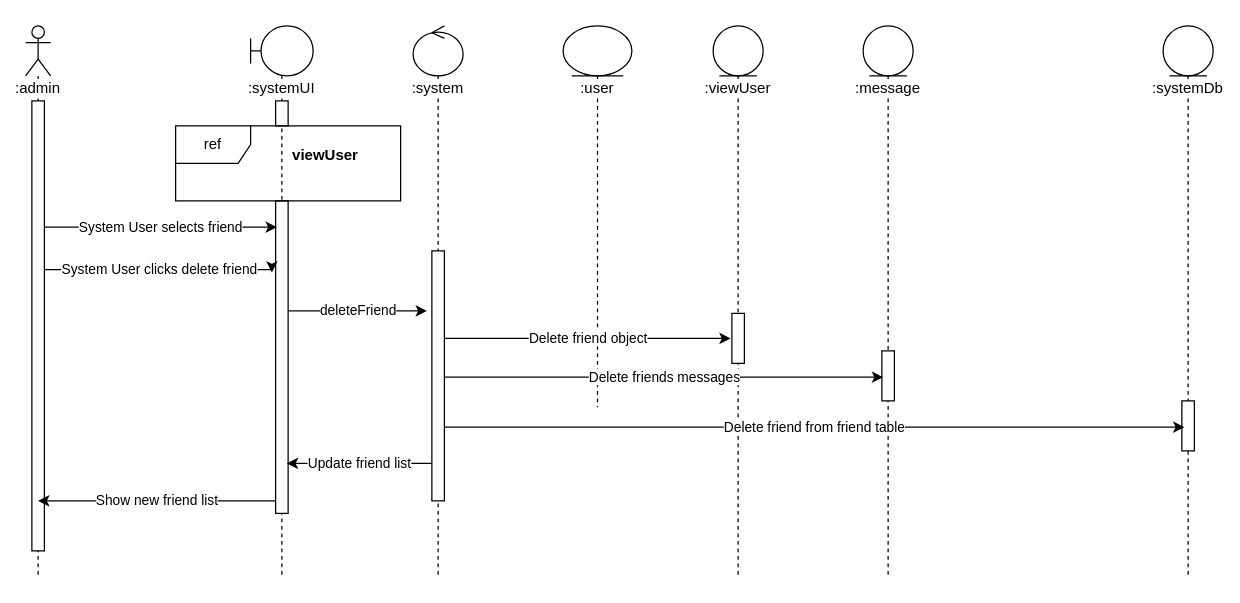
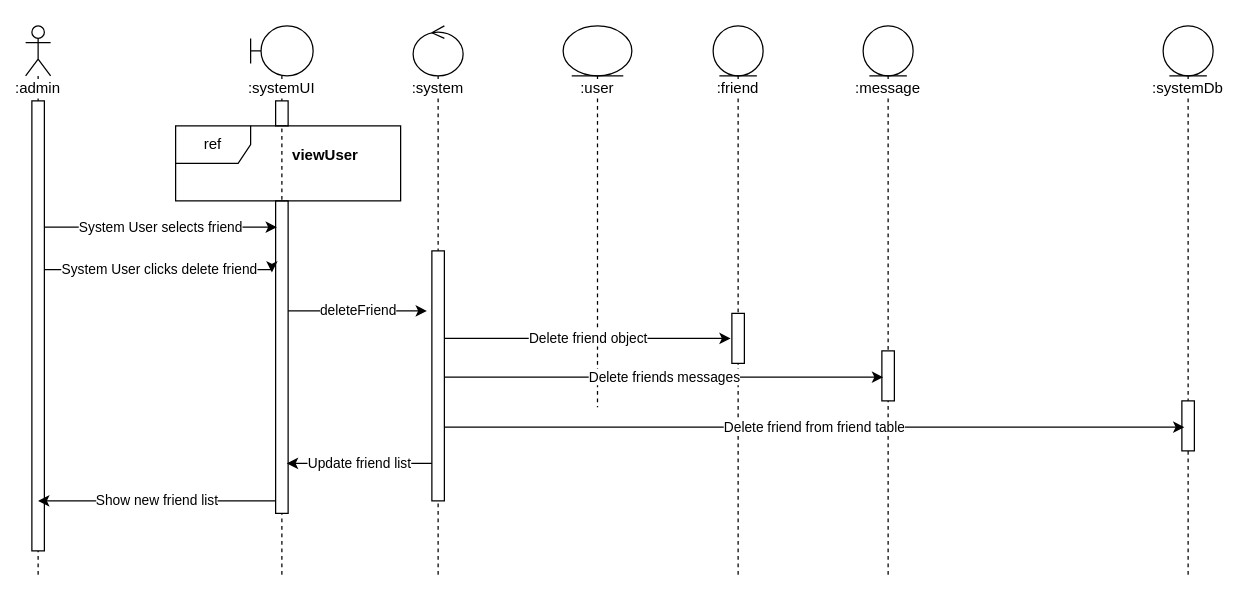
  <mxCell id="0" />
  <mxCell id="1" parent="0" />
  <mxCell id="2" value=":admin" style="shape=umlLifeline;participant=umlActor;perimeter=lifelinePerimeter;whiteSpace=wrap;html=1;container=1;collapsible=0;recursiveResize=0;verticalAlign=top;spacingTop=36;labelBackgroundColor=#ffffff;outlineConnect=0;" parent="1" vertex="1"><mxGeometry x="20" y="20" width="20" height="440" as="geometry" /></mxCell>
  <mxCell id="3" value="" style="html=1;points=[];perimeter=orthogonalPerimeter;" parent="2" vertex="1"><mxGeometry x="5" y="60" width="10" height="360" as="geometry" /></mxCell>
  <mxCell id="4" value=":systemUI" style="shape=umlLifeline;participant=umlBoundary;perimeter=lifelinePerimeter;whiteSpace=wrap;html=1;container=1;collapsible=0;recursiveResize=0;verticalAlign=top;spacingTop=36;labelBackgroundColor=#ffffff;outlineConnect=0;" parent="1" vertex="1"><mxGeometry x="200" y="20" width="50" height="440" as="geometry" /></mxCell>
  <mxCell id="5" value="" style="html=1;points=[];perimeter=orthogonalPerimeter;" parent="4" vertex="1"><mxGeometry x="20" y="140" width="10" height="250" as="geometry" /></mxCell>
  <mxCell id="6" value="" style="html=1;points=[];perimeter=orthogonalPerimeter;" parent="4" vertex="1"><mxGeometry x="20" y="60" width="10" height="20" as="geometry" /></mxCell>
  <mxCell id="7" value=":system" style="shape=umlLifeline;participant=umlControl;perimeter=lifelinePerimeter;whiteSpace=wrap;html=1;container=1;collapsible=0;recursiveResize=0;verticalAlign=top;spacingTop=36;labelBackgroundColor=#ffffff;outlineConnect=0;" parent="1" vertex="1"><mxGeometry x="330" y="20" width="40" height="440" as="geometry" /></mxCell>
  <mxCell id="8" value="" style="html=1;points=[];perimeter=orthogonalPerimeter;" parent="7" vertex="1"><mxGeometry x="15" y="180" width="10" height="200" as="geometry" /></mxCell>
  <mxCell id="9" value=":user" style="shape=umlLifeline;participant=umlEntity;perimeter=lifelinePerimeter;whiteSpace=wrap;html=1;container=1;collapsible=0;recursiveResize=0;verticalAlign=top;spacingTop=36;labelBackgroundColor=#ffffff;outlineConnect=0;" parent="1" vertex="1"><mxGeometry x="450" y="20" width="55" height="305" as="geometry" /></mxCell>
- <mxCell id="10" value=":viewUser" style="shape=umlLifeline;participant=umlEntity;perimeter=lifelinePerimeter;whiteSpace=wrap;html=1;container=1;collapsible=0;recursiveResize=0;verticalAlign=top;spacingTop=36;labelBackgroundColor=#ffffff;outlineConnect=0;" parent="1" vertex="1"><mxGeometry x="570" y="20" width="40" height="440" as="geometry" /></mxCell>
+ <mxCell id="10" value=":friend" style="shape=umlLifeline;participant=umlEntity;perimeter=lifelinePerimeter;whiteSpace=wrap;html=1;container=1;collapsible=0;recursiveResize=0;verticalAlign=top;spacingTop=36;labelBackgroundColor=#ffffff;outlineConnect=0;" parent="1" vertex="1"><mxGeometry x="570" y="20" width="40" height="440" as="geometry" /></mxCell>
  <mxCell id="11" value="" style="html=1;points=[];perimeter=orthogonalPerimeter;" parent="10" vertex="1"><mxGeometry x="15" y="230" width="10" height="40" as="geometry" /></mxCell>
  <mxCell id="12" value=":message" style="shape=umlLifeline;participant=umlEntity;perimeter=lifelinePerimeter;whiteSpace=wrap;html=1;container=1;collapsible=0;recursiveResize=0;verticalAlign=top;spacingTop=36;labelBackgroundColor=#ffffff;outlineConnect=0;" parent="1" vertex="1"><mxGeometry x="690" y="20" width="40" height="440" as="geometry" /></mxCell>
  <mxCell id="13" value="" style="html=1;points=[];perimeter=orthogonalPerimeter;" parent="12" vertex="1"><mxGeometry x="15" y="260" width="10" height="40" as="geometry" /></mxCell>
  <mxCell id="14" value=":systemDb" style="shape=umlLifeline;participant=umlEntity;perimeter=lifelinePerimeter;whiteSpace=wrap;html=1;container=1;collapsible=0;recursiveResize=0;verticalAlign=top;spacingTop=36;labelBackgroundColor=#ffffff;outlineConnect=0;" parent="1" vertex="1"><mxGeometry x="930" y="20" width="40" height="440" as="geometry" /></mxCell>
  <mxCell id="15" value="" style="html=1;points=[];perimeter=orthogonalPerimeter;" parent="14" vertex="1"><mxGeometry x="15" y="300" width="10" height="40" as="geometry" /></mxCell>
  <mxCell id="16" value="ref" style="shape=umlFrame;whiteSpace=wrap;html=1;" parent="1" vertex="1"><mxGeometry x="140" y="100" width="180" height="60" as="geometry" /></mxCell>
  <mxCell id="17" value="viewUser" style="text;align=center;fontStyle=1;verticalAlign=middle;spacingLeft=3;spacingRight=3;strokeColor=none;rotatable=0;points=[[0,0.5],[1,0.5]];portConstraint=eastwest;" parent="1" vertex="1"><mxGeometry x="220" y="110" width="80" height="26" as="geometry" /></mxCell>
  <mxCell id="18" value="System User selects friend" style="edgeStyle=orthogonalEdgeStyle;rounded=0;orthogonalLoop=1;jettySize=auto;html=1;" parent="1" source="3" edge="1"><mxGeometry relative="1" as="geometry"><mxPoint x="221" y="181" as="targetPoint" /><Array as="points"><mxPoint x="60" y="181" /><mxPoint x="60" y="181" /></Array></mxGeometry></mxCell>
  <mxCell id="19" value="System User clicks delete friend" style="edgeStyle=orthogonalEdgeStyle;rounded=0;orthogonalLoop=1;jettySize=auto;html=1;entryX=-0.3;entryY=0.229;entryDx=0;entryDy=0;entryPerimeter=0;" parent="1" source="3" target="5" edge="1"><mxGeometry relative="1" as="geometry"><Array as="points"><mxPoint x="80" y="215" /><mxPoint x="80" y="215" /></Array></mxGeometry></mxCell>
  <mxCell id="20" value="deleteFriend" style="edgeStyle=orthogonalEdgeStyle;rounded=0;orthogonalLoop=1;jettySize=auto;html=1;entryX=-0.4;entryY=0.24;entryDx=0;entryDy=0;entryPerimeter=0;" parent="1" source="5" target="8" edge="1"><mxGeometry relative="1" as="geometry"><Array as="points"><mxPoint x="260" y="248" /><mxPoint x="260" y="248" /></Array></mxGeometry></mxCell>
  <mxCell id="21" value="Delete friend object" style="edgeStyle=orthogonalEdgeStyle;rounded=0;orthogonalLoop=1;jettySize=auto;html=1;entryX=-0.1;entryY=0.5;entryDx=0;entryDy=0;entryPerimeter=0;" parent="1" source="8" target="11" edge="1"><mxGeometry relative="1" as="geometry"><Array as="points"><mxPoint x="410" y="270" /><mxPoint x="410" y="270" /></Array></mxGeometry></mxCell>
  <mxCell id="22" value="Delete friends messages" style="edgeStyle=orthogonalEdgeStyle;rounded=0;orthogonalLoop=1;jettySize=auto;html=1;entryX=0.1;entryY=0.525;entryDx=0;entryDy=0;entryPerimeter=0;" parent="1" source="8" target="13" edge="1"><mxGeometry relative="1" as="geometry"><Array as="points"><mxPoint x="440" y="301" /><mxPoint x="440" y="301" /></Array></mxGeometry></mxCell>
  <mxCell id="23" value="Delete friend from friend table" style="edgeStyle=orthogonalEdgeStyle;rounded=0;orthogonalLoop=1;jettySize=auto;html=1;entryX=0.2;entryY=0.525;entryDx=0;entryDy=0;entryPerimeter=0;" parent="1" source="8" target="15" edge="1"><mxGeometry relative="1" as="geometry"><Array as="points"><mxPoint x="500" y="341" /><mxPoint x="500" y="341" /></Array></mxGeometry></mxCell>
  <mxCell id="24" value="Update friend list" style="edgeStyle=orthogonalEdgeStyle;rounded=0;orthogonalLoop=1;jettySize=auto;html=1;" parent="1" source="8" edge="1"><mxGeometry relative="1" as="geometry"><mxPoint x="229" y="370" as="targetPoint" /><Array as="points"><mxPoint x="229" y="370" /></Array></mxGeometry></mxCell>
  <mxCell id="25" value="Show new friend list" style="edgeStyle=orthogonalEdgeStyle;rounded=0;orthogonalLoop=1;jettySize=auto;html=1;" parent="1" source="5" edge="1"><mxGeometry relative="1" as="geometry"><mxPoint x="30" y="400" as="targetPoint" /><Array as="points"><mxPoint x="170" y="400" /><mxPoint x="170" y="400" /></Array></mxGeometry></mxCell>
